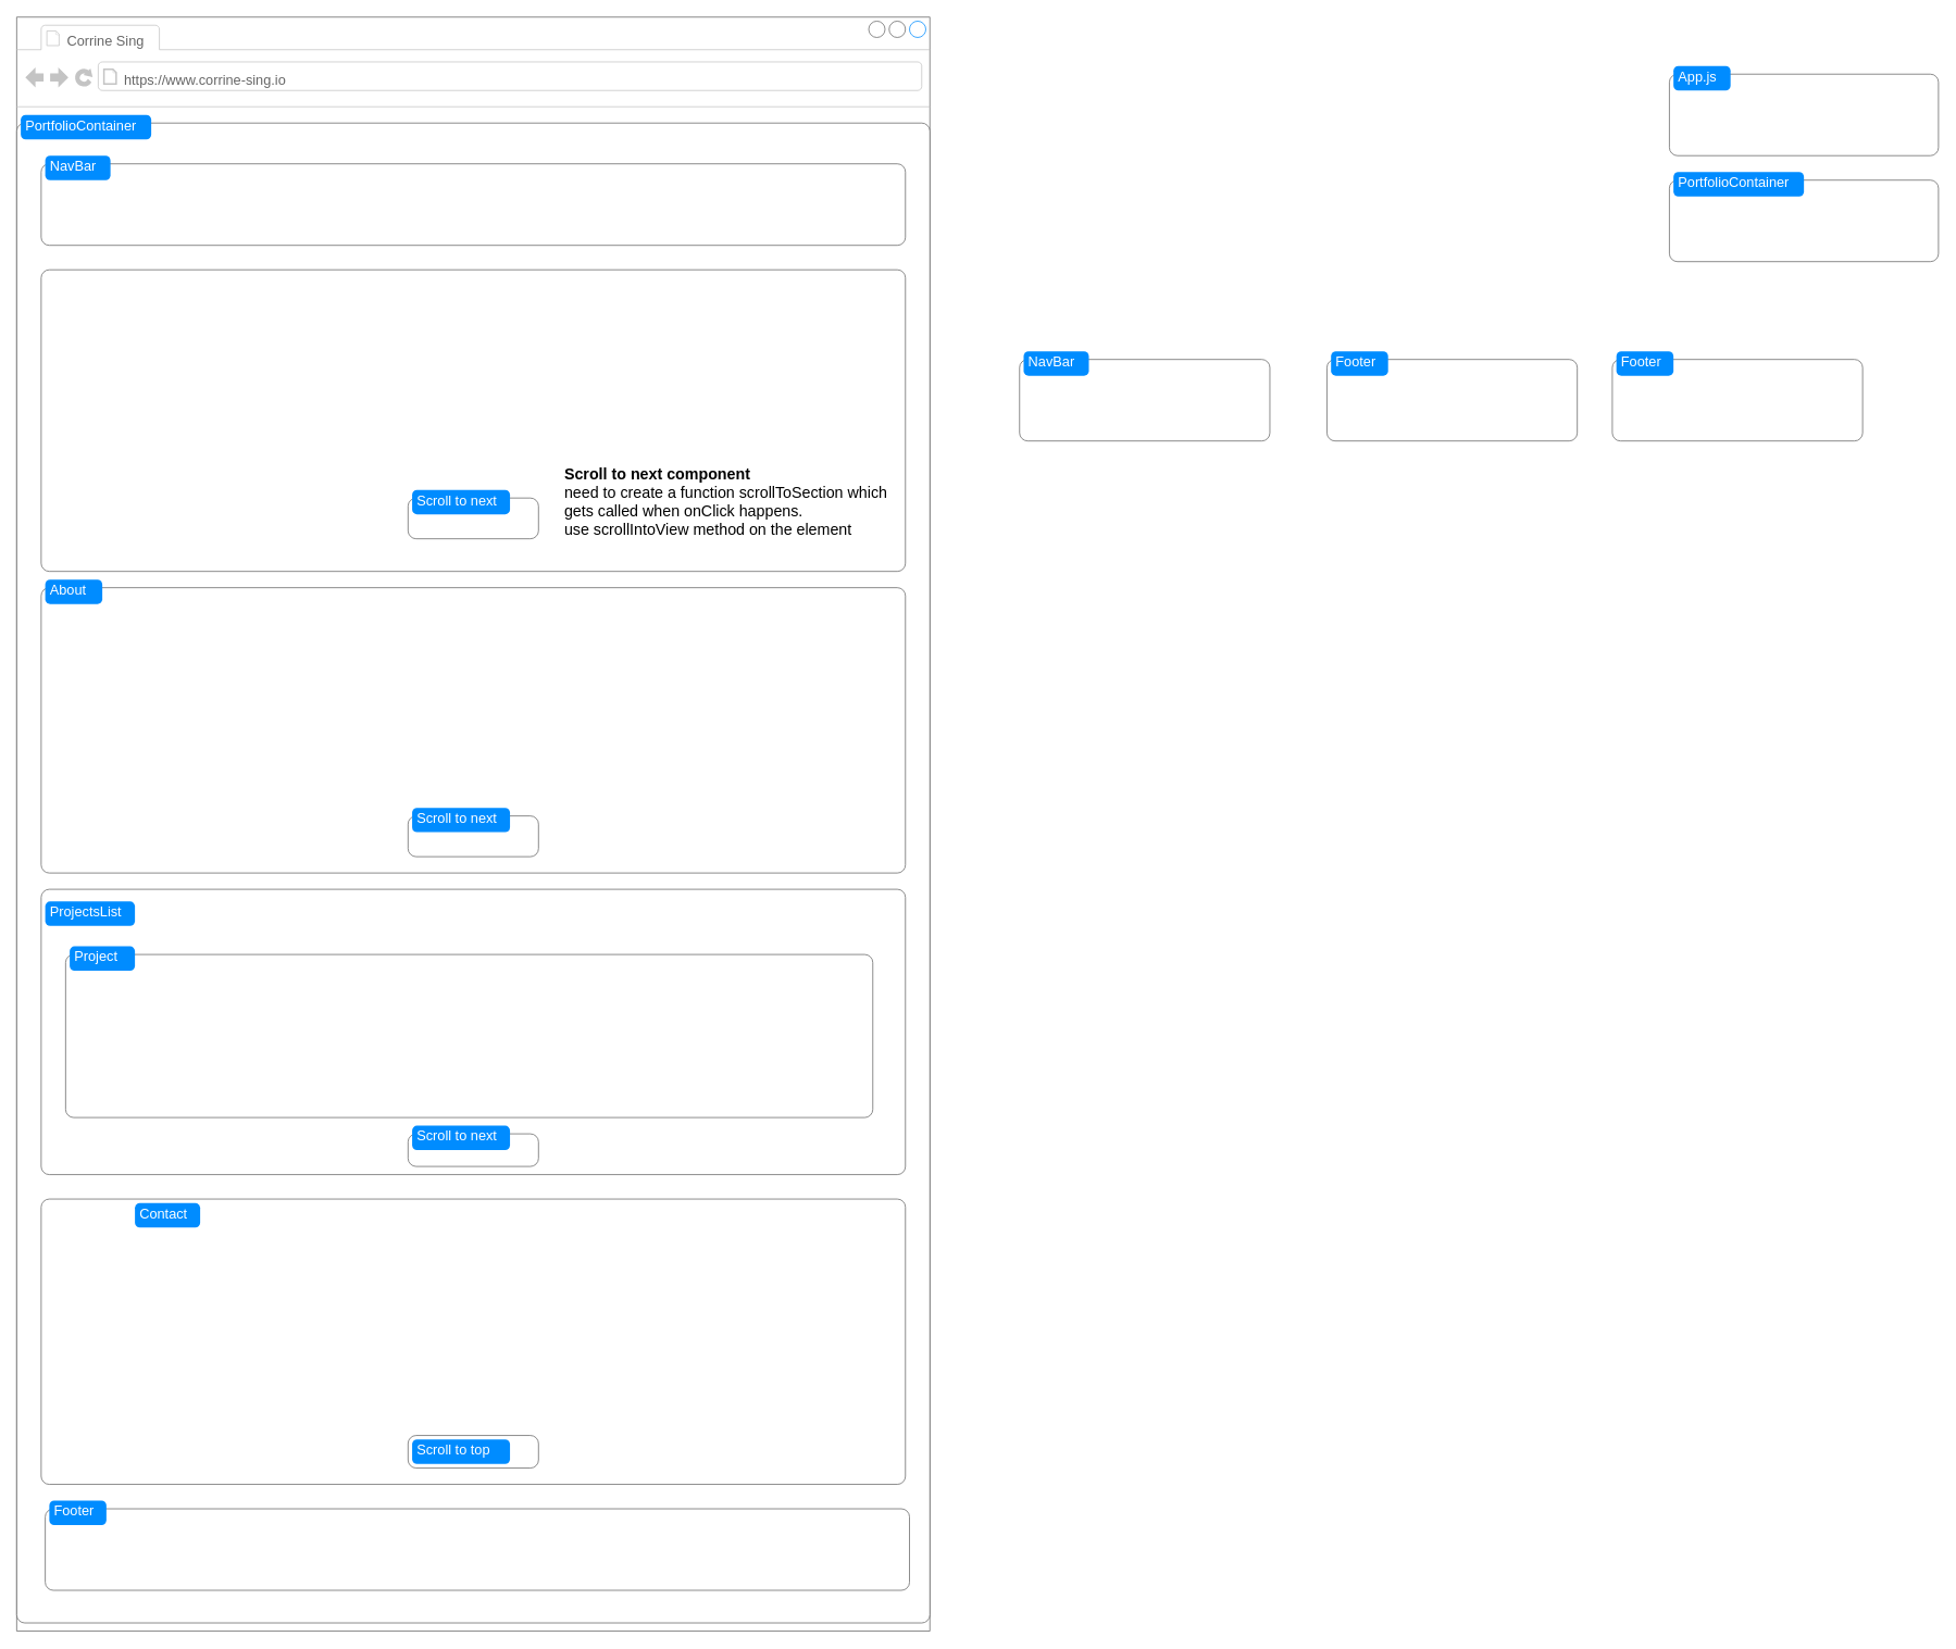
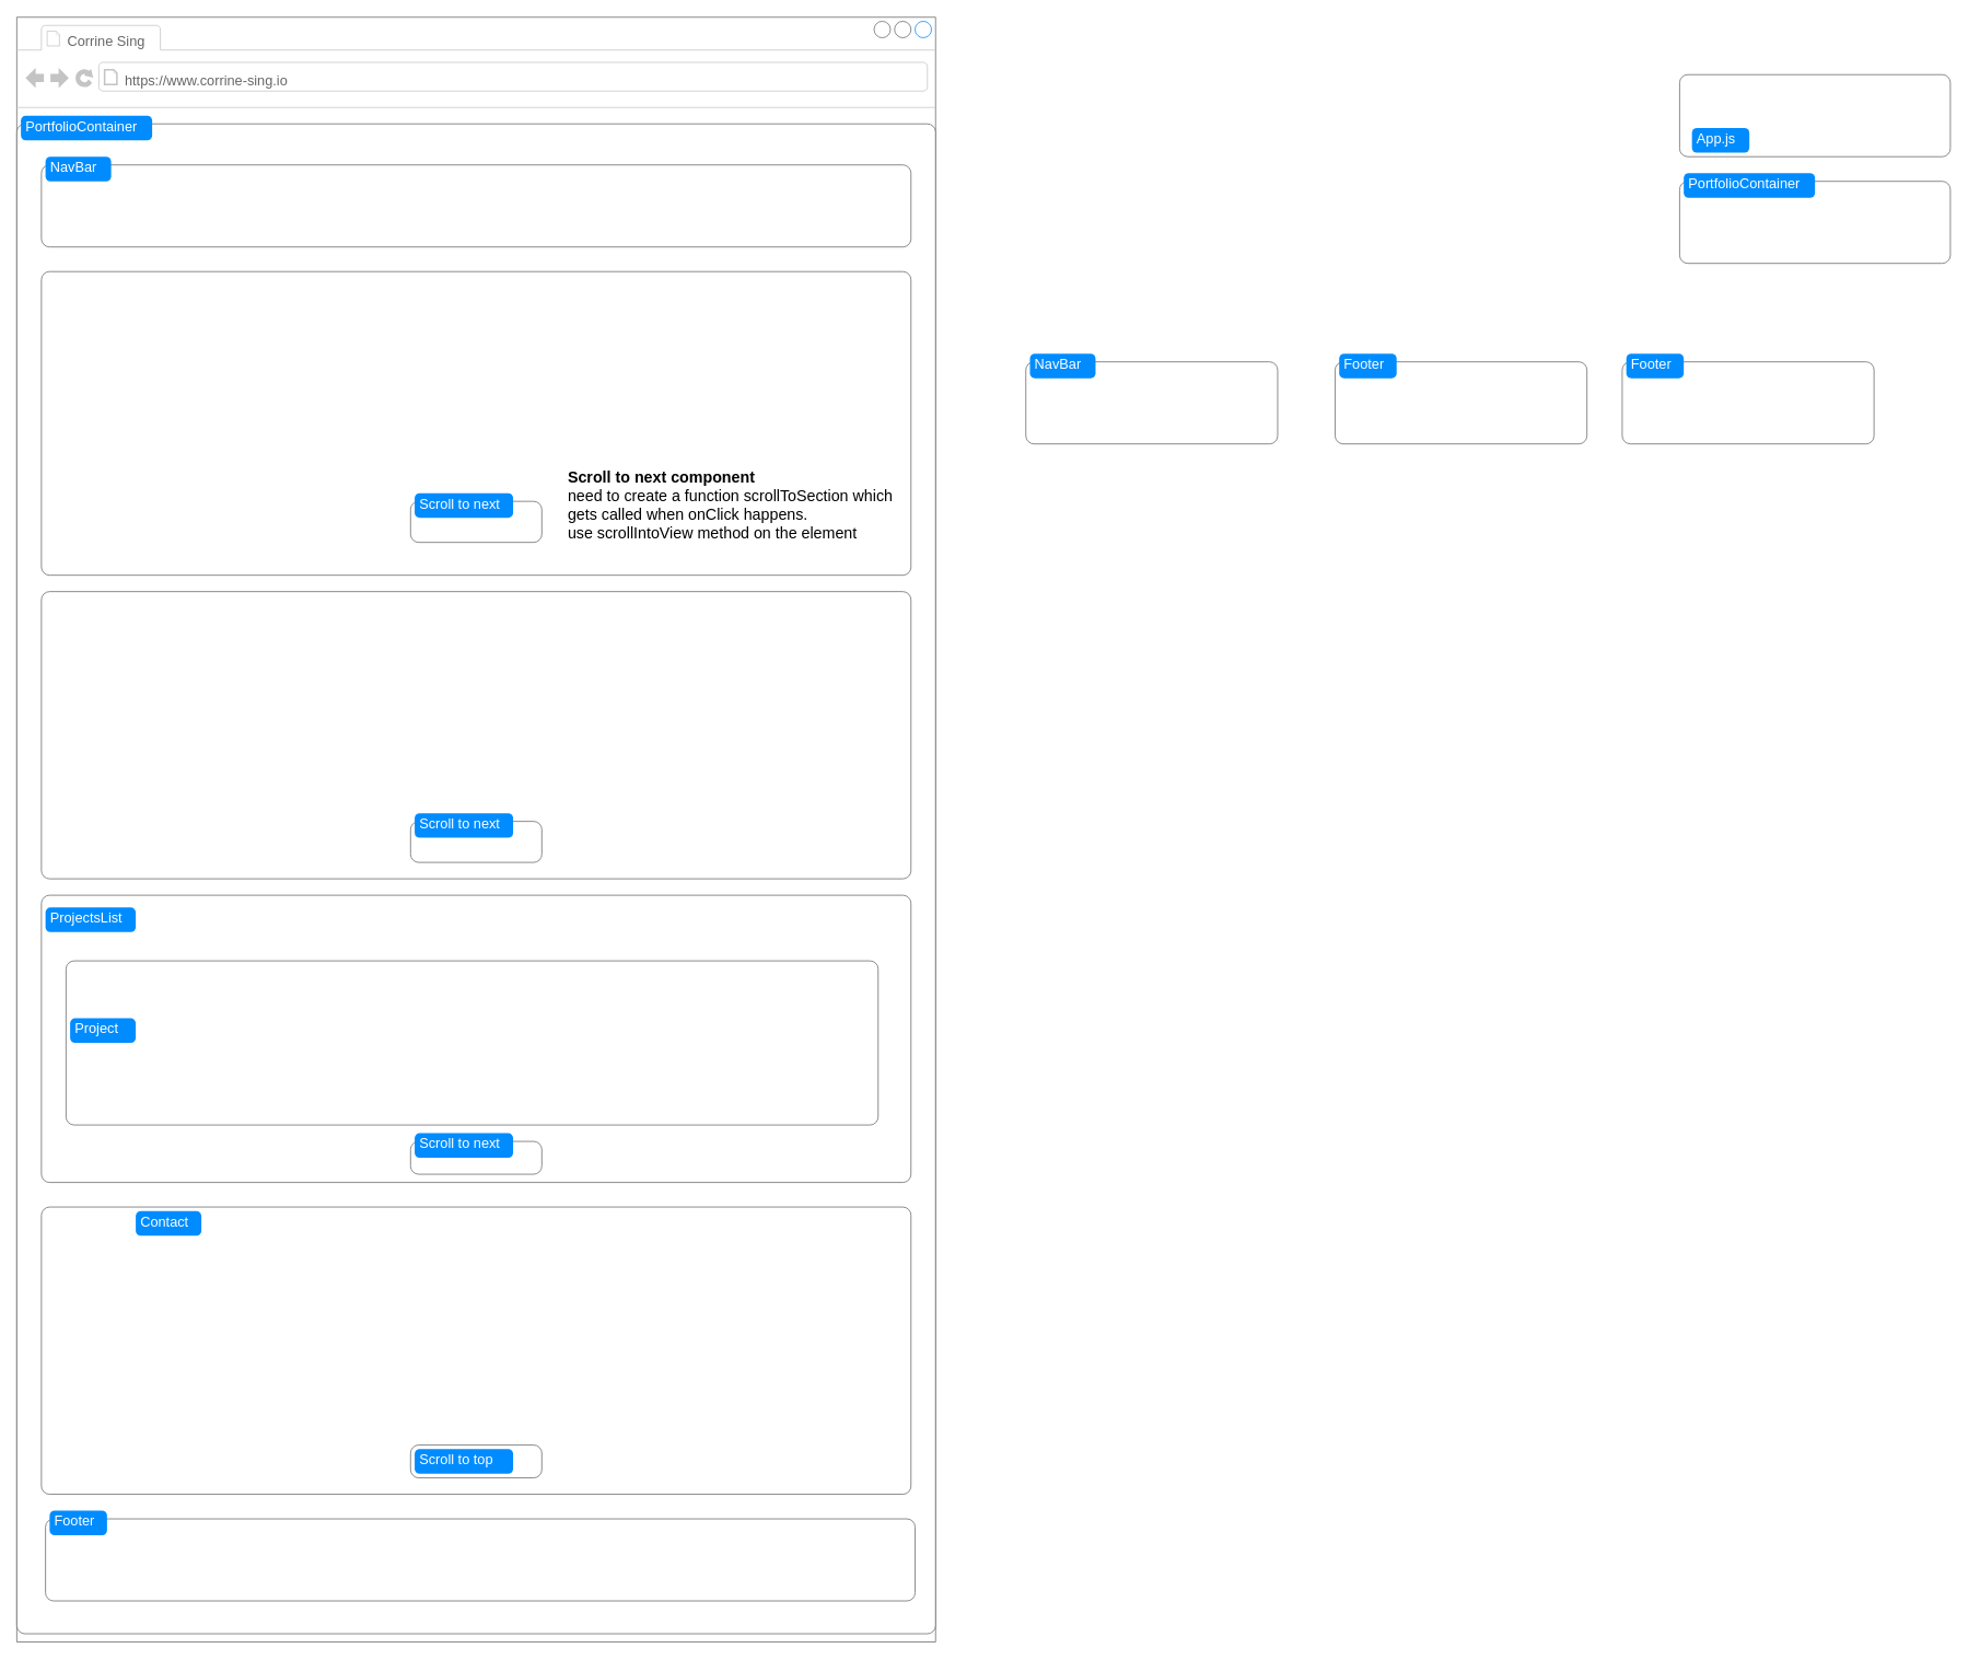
  <mxCell id="0" />
  <mxCell id="1" parent="0" />
  <mxCell id="2" value="" style="strokeWidth=1;shadow=0;dashed=0;align=center;html=1;shape=mxgraph.mockup.containers.browserWindow;rSize=0;strokeColor=#666666;strokeColor2=#008cff;strokeColor3=#c4c4c4;mainText=,;recursiveResize=0;" vertex="1" parent="1"><mxGeometry x="20" y="20" width="1120" height="1980" as="geometry" /></mxCell>
  <mxCell id="3" value="Corrine Sing" style="strokeWidth=1;shadow=0;dashed=0;align=center;html=1;shape=mxgraph.mockup.containers.anchor;fontSize=17;fontColor=#666666;align=left;whiteSpace=wrap;" vertex="1" parent="2"><mxGeometry x="60" y="12" width="135" height="35" as="geometry" /></mxCell>
  <mxCell id="4" value="https://www.corrine-sing.io" style="strokeWidth=1;shadow=0;dashed=0;align=center;html=1;shape=mxgraph.mockup.containers.anchor;rSize=0;fontSize=17;fontColor=#666666;align=left;" vertex="1" parent="2"><mxGeometry x="130" y="60" width="320" height="35" as="geometry" /></mxCell>
  <mxCell id="5" value="" style="shape=mxgraph.mockup.containers.marginRect;rectMarginTop=10;strokeColor=#666666;strokeWidth=1;dashed=0;rounded=1;arcSize=5;recursiveResize=0;html=1;whiteSpace=wrap;" vertex="1" parent="2"><mxGeometry y="120" width="1120" height="1850" as="geometry" /></mxCell>
  <mxCell id="6" value="PortfolioContainer" style="shape=rect;strokeColor=none;fillColor=#008cff;strokeWidth=1;dashed=0;rounded=1;arcSize=20;fontColor=#ffffff;fontSize=17;spacing=2;spacingTop=-2;align=left;autosize=1;spacingLeft=4;resizeWidth=0;resizeHeight=0;perimeter=none;html=1;whiteSpace=wrap;" vertex="1" parent="5"><mxGeometry x="5" width="160" height="30" as="geometry" /></mxCell>
  <mxCell id="7" value="" style="shape=mxgraph.mockup.containers.marginRect;rectMarginTop=10;strokeColor=#666666;strokeWidth=1;dashed=0;rounded=1;arcSize=5;recursiveResize=0;html=1;whiteSpace=wrap;" vertex="1" parent="5"><mxGeometry x="30" y="50" width="1060" height="110" as="geometry" /></mxCell>
  <mxCell id="8" value="NavBar" style="shape=rect;strokeColor=none;fillColor=#008cff;strokeWidth=1;dashed=0;rounded=1;arcSize=20;fontColor=#ffffff;fontSize=17;spacing=2;spacingTop=-2;align=left;autosize=1;spacingLeft=4;resizeWidth=0;resizeHeight=0;perimeter=none;html=1;whiteSpace=wrap;" vertex="1" parent="7"><mxGeometry x="5" width="80" height="30" as="geometry" /></mxCell>
  <mxCell id="9" value="" style="shape=mxgraph.mockup.containers.marginRect;rectMarginTop=10;strokeColor=#666666;strokeWidth=1;dashed=0;rounded=1;arcSize=5;recursiveResize=0;html=1;whiteSpace=wrap;" vertex="1" parent="5"><mxGeometry x="30" y="180" width="1060" height="380" as="geometry" /></mxCell>
  <mxCell id="10" value="" style="shape=mxgraph.mockup.containers.marginRect;rectMarginTop=10;strokeColor=#666666;strokeWidth=1;dashed=0;rounded=1;arcSize=5;recursiveResize=0;html=1;whiteSpace=wrap;" vertex="1" parent="9"><mxGeometry x="450" y="280" width="160" height="60" as="geometry" /></mxCell>
  <mxCell id="11" value="Scroll to next" style="shape=rect;strokeColor=none;fillColor=#008cff;strokeWidth=1;dashed=0;rounded=1;arcSize=20;fontColor=#ffffff;fontSize=17;spacing=2;spacingTop=-2;align=left;autosize=1;spacingLeft=4;resizeWidth=0;resizeHeight=0;perimeter=none;html=1;whiteSpace=wrap;" vertex="1" parent="10"><mxGeometry x="5" width="120" height="30" as="geometry" /></mxCell>
  <mxCell id="12" value="&lt;span style=&quot;font-size: 19px;&quot;&gt;&lt;b&gt;Scroll to next component&lt;br&gt;&lt;/b&gt;need to create a function scrollToSection which gets called when onClick happens.&lt;br&gt;use scrollIntoView method on the element&lt;/span&gt;" style="text;strokeColor=none;align=left;fillColor=none;html=1;verticalAlign=middle;whiteSpace=wrap;rounded=0;" vertex="1" parent="9"><mxGeometry x="640" y="200" width="410" height="190" as="geometry" /></mxCell>
  <mxCell id="13" value="" style="shape=mxgraph.mockup.containers.marginRect;rectMarginTop=10;strokeColor=#666666;strokeWidth=1;dashed=0;rounded=1;arcSize=5;recursiveResize=0;html=1;whiteSpace=wrap;" vertex="1" parent="5"><mxGeometry x="30" y="570" width="1060" height="360" as="geometry" /></mxCell>
- <mxCell id="14" value="About" style="shape=rect;strokeColor=none;fillColor=#008cff;strokeWidth=1;dashed=0;rounded=1;arcSize=20;fontColor=#ffffff;fontSize=17;spacing=2;spacingTop=-2;align=left;autosize=1;spacingLeft=4;resizeWidth=0;resizeHeight=0;perimeter=none;html=1;whiteSpace=wrap;" vertex="1" parent="13"><mxGeometry x="5" width="70" height="30" as="geometry" /></mxCell>
  <mxCell id="15" value="" style="shape=mxgraph.mockup.containers.marginRect;rectMarginTop=10;strokeColor=#666666;strokeWidth=1;dashed=0;rounded=1;arcSize=5;recursiveResize=0;html=1;whiteSpace=wrap;" vertex="1" parent="13"><mxGeometry x="450" y="280" width="160" height="60" as="geometry" /></mxCell>
  <mxCell id="16" value="Scroll to next" style="shape=rect;strokeColor=none;fillColor=#008cff;strokeWidth=1;dashed=0;rounded=1;arcSize=20;fontColor=#ffffff;fontSize=17;spacing=2;spacingTop=-2;align=left;autosize=1;spacingLeft=4;resizeWidth=0;resizeHeight=0;perimeter=none;html=1;whiteSpace=wrap;" vertex="1" parent="15"><mxGeometry x="5" width="120" height="30" as="geometry" /></mxCell>
  <mxCell id="17" value="" style="shape=mxgraph.mockup.containers.marginRect;rectMarginTop=10;strokeColor=#666666;strokeWidth=1;dashed=0;rounded=1;arcSize=5;recursiveResize=0;html=1;whiteSpace=wrap;" vertex="1" parent="5"><mxGeometry x="30" y="940" width="1060" height="360" as="geometry" /></mxCell>
  <mxCell id="18" value="ProjectsList" style="shape=rect;strokeColor=none;fillColor=#008cff;strokeWidth=1;dashed=0;rounded=1;arcSize=20;fontColor=#ffffff;fontSize=17;spacing=2;spacingTop=-2;align=left;autosize=1;spacingLeft=4;resizeWidth=0;resizeHeight=0;perimeter=none;html=1;whiteSpace=wrap;" vertex="1" parent="17"><mxGeometry x="5" y="25" width="110" height="30" as="geometry" /></mxCell>
  <mxCell id="19" value="" style="shape=mxgraph.mockup.containers.marginRect;rectMarginTop=10;strokeColor=#666666;strokeWidth=1;dashed=0;rounded=1;arcSize=5;recursiveResize=0;html=1;whiteSpace=wrap;" vertex="1" parent="17"><mxGeometry x="30" y="80" width="990" height="210" as="geometry" /></mxCell>
- <mxCell id="20" value="Project" style="shape=rect;strokeColor=none;fillColor=#008cff;strokeWidth=1;dashed=0;rounded=1;arcSize=20;fontColor=#ffffff;fontSize=17;spacing=2;spacingTop=-2;align=left;autosize=1;spacingLeft=4;resizeWidth=0;resizeHeight=0;perimeter=none;html=1;whiteSpace=wrap;" vertex="1" parent="19"><mxGeometry x="5" width="80" height="30" as="geometry" /></mxCell>
+ <mxCell id="20" value="Project" style="shape=rect;strokeColor=none;fillColor=#008cff;strokeWidth=1;dashed=0;rounded=1;arcSize=20;fontColor=#ffffff;fontSize=17;spacing=2;spacingTop=-2;align=left;autosize=1;spacingLeft=4;resizeWidth=0;resizeHeight=0;perimeter=none;html=1;whiteSpace=wrap;" vertex="1" parent="19"><mxGeometry x="5" y="80" width="80" height="30" as="geometry" /></mxCell>
  <mxCell id="21" value="" style="shape=mxgraph.mockup.containers.marginRect;rectMarginTop=10;strokeColor=#666666;strokeWidth=1;dashed=0;rounded=1;arcSize=5;recursiveResize=0;html=1;whiteSpace=wrap;" vertex="1" parent="17"><mxGeometry x="450" y="300" width="160" height="50" as="geometry" /></mxCell>
  <mxCell id="22" value="Scroll to next" style="shape=rect;strokeColor=none;fillColor=#008cff;strokeWidth=1;dashed=0;rounded=1;arcSize=20;fontColor=#ffffff;fontSize=17;spacing=2;spacingTop=-2;align=left;autosize=1;spacingLeft=4;resizeWidth=0;resizeHeight=0;perimeter=none;html=1;whiteSpace=wrap;" vertex="1" parent="21"><mxGeometry x="5" width="120" height="30" as="geometry" /></mxCell>
  <mxCell id="23" value="" style="shape=mxgraph.mockup.containers.marginRect;rectMarginTop=10;strokeColor=#666666;strokeWidth=1;dashed=0;rounded=1;arcSize=5;recursiveResize=0;html=1;whiteSpace=wrap;" vertex="1" parent="5"><mxGeometry x="30" y="1320" width="1060" height="360" as="geometry" /></mxCell>
  <mxCell id="24" value="Contact" style="shape=rect;strokeColor=none;fillColor=#008cff;strokeWidth=1;dashed=0;rounded=1;arcSize=20;fontColor=#ffffff;fontSize=17;spacing=2;spacingTop=-2;align=left;autosize=1;spacingLeft=4;resizeWidth=0;resizeHeight=0;perimeter=none;html=1;whiteSpace=wrap;" vertex="1" parent="23"><mxGeometry x="115" y="15" width="80" height="30" as="geometry" /></mxCell>
  <mxCell id="25" value="" style="shape=mxgraph.mockup.containers.marginRect;rectMarginTop=10;strokeColor=#666666;strokeWidth=1;dashed=0;rounded=1;arcSize=5;recursiveResize=0;html=1;whiteSpace=wrap;" vertex="1" parent="23"><mxGeometry x="450" y="290" width="160" height="50" as="geometry" /></mxCell>
  <mxCell id="26" value="Scroll to top" style="shape=rect;strokeColor=none;fillColor=#008cff;strokeWidth=1;dashed=0;rounded=1;arcSize=20;fontColor=#ffffff;fontSize=17;spacing=2;spacingTop=-2;align=left;autosize=1;spacingLeft=4;resizeWidth=0;resizeHeight=0;perimeter=none;html=1;whiteSpace=wrap;" vertex="1" parent="25"><mxGeometry x="5" y="15" width="120" height="30" as="geometry" /></mxCell>
  <mxCell id="27" value="" style="shape=mxgraph.mockup.containers.marginRect;rectMarginTop=10;strokeColor=#666666;strokeWidth=1;dashed=0;rounded=1;arcSize=5;recursiveResize=0;html=1;whiteSpace=wrap;" vertex="1" parent="5"><mxGeometry x="35" y="1700" width="1060" height="110" as="geometry" /></mxCell>
  <mxCell id="28" value="Footer" style="shape=rect;strokeColor=none;fillColor=#008cff;strokeWidth=1;dashed=0;rounded=1;arcSize=20;fontColor=#ffffff;fontSize=17;spacing=2;spacingTop=-2;align=left;autosize=1;spacingLeft=4;resizeWidth=0;resizeHeight=0;perimeter=none;html=1;whiteSpace=wrap;" vertex="1" parent="27"><mxGeometry x="5" width="70" height="30" as="geometry" /></mxCell>
  <mxCell id="29" value="" style="shape=mxgraph.mockup.containers.marginRect;rectMarginTop=10;strokeColor=#666666;strokeWidth=1;dashed=0;rounded=1;arcSize=5;recursiveResize=0;html=1;whiteSpace=wrap;" vertex="1" parent="1"><mxGeometry x="2047" y="210" width="330" height="110" as="geometry" /></mxCell>
  <mxCell id="30" value="PortfolioContainer" style="shape=rect;strokeColor=none;fillColor=#008cff;strokeWidth=1;dashed=0;rounded=1;arcSize=20;fontColor=#ffffff;fontSize=17;spacing=2;spacingTop=-2;align=left;autosize=1;spacingLeft=4;resizeWidth=0;resizeHeight=0;perimeter=none;html=1;whiteSpace=wrap;" vertex="1" parent="29"><mxGeometry x="5" width="160" height="30" as="geometry" /></mxCell>
  <mxCell id="31" value="" style="shape=mxgraph.mockup.containers.marginRect;rectMarginTop=10;strokeColor=#666666;strokeWidth=1;dashed=0;rounded=1;arcSize=5;recursiveResize=0;html=1;whiteSpace=wrap;" vertex="1" parent="1"><mxGeometry x="1250" y="430" width="307" height="110" as="geometry" /></mxCell>
  <mxCell id="32" value="NavBar" style="shape=rect;strokeColor=none;fillColor=#008cff;strokeWidth=1;dashed=0;rounded=1;arcSize=20;fontColor=#ffffff;fontSize=17;spacing=2;spacingTop=-2;align=left;autosize=1;spacingLeft=4;resizeWidth=0;resizeHeight=0;perimeter=none;html=1;whiteSpace=wrap;" vertex="1" parent="31"><mxGeometry x="5" width="80" height="30" as="geometry" /></mxCell>
  <mxCell id="33" value="" style="shape=mxgraph.mockup.containers.marginRect;rectMarginTop=10;strokeColor=#666666;strokeWidth=1;dashed=0;rounded=1;arcSize=5;recursiveResize=0;html=1;whiteSpace=wrap;" vertex="1" parent="1"><mxGeometry x="1627" y="430" width="307" height="110" as="geometry" /></mxCell>
  <mxCell id="34" value="Footer" style="shape=rect;strokeColor=none;fillColor=#008cff;strokeWidth=1;dashed=0;rounded=1;arcSize=20;fontColor=#ffffff;fontSize=17;spacing=2;spacingTop=-2;align=left;autosize=1;spacingLeft=4;resizeWidth=0;resizeHeight=0;perimeter=none;html=1;whiteSpace=wrap;" vertex="1" parent="33"><mxGeometry x="5" width="70" height="30" as="geometry" /></mxCell>
  <mxCell id="35" value="" style="shape=mxgraph.mockup.containers.marginRect;rectMarginTop=10;strokeColor=#666666;strokeWidth=1;dashed=0;rounded=1;arcSize=5;recursiveResize=0;html=1;whiteSpace=wrap;" vertex="1" parent="1"><mxGeometry x="1977" y="430" width="307" height="110" as="geometry" /></mxCell>
  <mxCell id="36" value="Footer" style="shape=rect;strokeColor=none;fillColor=#008cff;strokeWidth=1;dashed=0;rounded=1;arcSize=20;fontColor=#ffffff;fontSize=17;spacing=2;spacingTop=-2;align=left;autosize=1;spacingLeft=4;resizeWidth=0;resizeHeight=0;perimeter=none;html=1;whiteSpace=wrap;" vertex="1" parent="35"><mxGeometry x="5" width="70" height="30" as="geometry" /></mxCell>
  <mxCell id="37" value="" style="shape=mxgraph.mockup.containers.marginRect;rectMarginTop=10;strokeColor=#666666;strokeWidth=1;dashed=0;rounded=1;arcSize=5;recursiveResize=0;html=1;whiteSpace=wrap;" vertex="1" parent="1"><mxGeometry x="2047" y="80" width="330" height="110" as="geometry" /></mxCell>
- <mxCell id="38" value="App.js" style="shape=rect;strokeColor=none;fillColor=#008cff;strokeWidth=1;dashed=0;rounded=1;arcSize=20;fontColor=#ffffff;fontSize=17;spacing=2;spacingTop=-2;align=left;autosize=1;spacingLeft=4;resizeWidth=0;resizeHeight=0;perimeter=none;html=1;whiteSpace=wrap;" vertex="1" parent="37"><mxGeometry x="5" width="70" height="30" as="geometry" /></mxCell>
+ <mxCell id="38" value="App.js" style="shape=rect;strokeColor=none;fillColor=#008cff;strokeWidth=1;dashed=0;rounded=1;arcSize=20;fontColor=#ffffff;fontSize=17;spacing=2;spacingTop=-2;align=left;autosize=1;spacingLeft=4;resizeWidth=0;resizeHeight=0;perimeter=none;html=1;whiteSpace=wrap;" vertex="1" parent="37"><mxGeometry x="15" y="75" width="70" height="30" as="geometry" /></mxCell>
